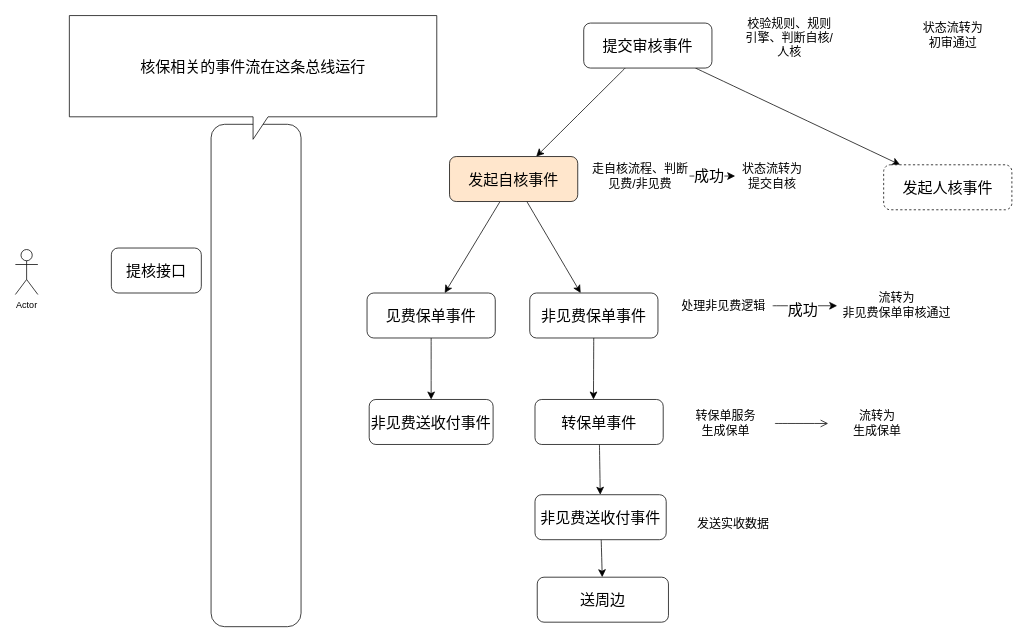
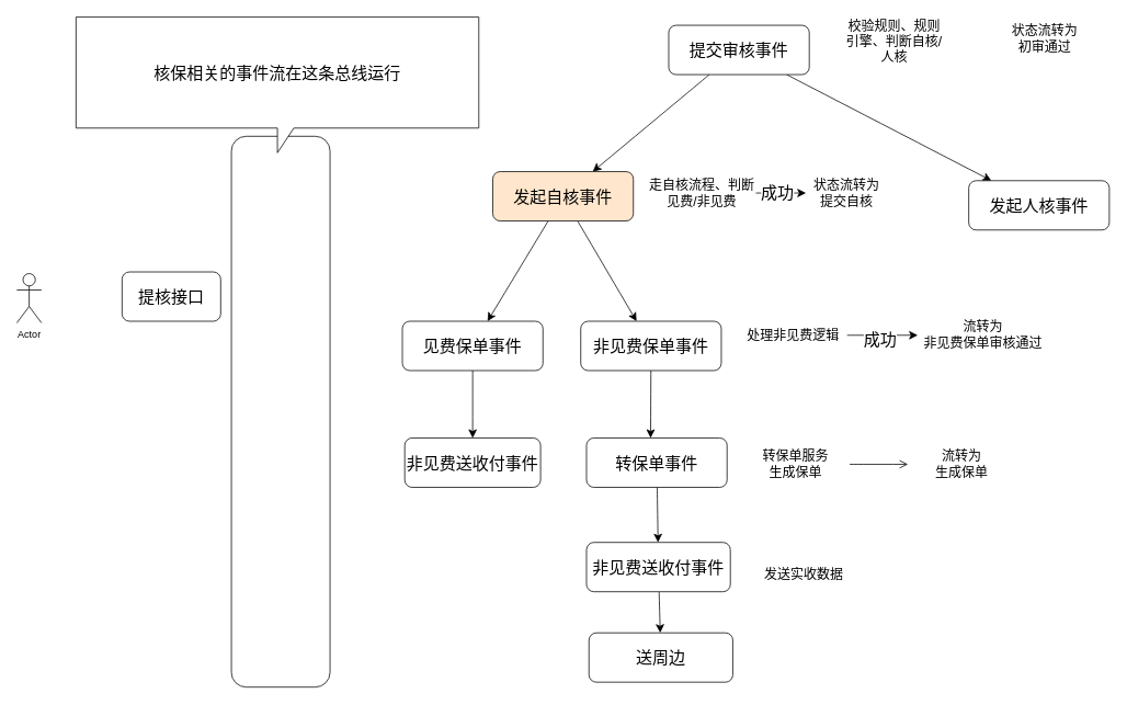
  <mxCell id="0" />
  <mxCell id="1" parent="0" />
  <mxCell id="2" style="edgeStyle=none;curved=1;rounded=0;orthogonalLoop=1;jettySize=auto;html=1;fontSize=12;startSize=8;endSize=8;" edge="1" parent="1" source="4" target="11"><mxGeometry relative="1" as="geometry" /></mxCell>
  <mxCell id="3" style="edgeStyle=none;curved=1;rounded=0;orthogonalLoop=1;jettySize=auto;html=1;fontSize=12;startSize=8;endSize=8;" edge="1" parent="1" source="4" target="17"><mxGeometry relative="1" as="geometry" /></mxCell>
- <mxCell id="4" value="&lt;font style=&quot;font-size: 20px;&quot;&gt;提交审核事件&lt;/font&gt;" style="rounded=1;whiteSpace=wrap;html=1;" vertex="1" parent="1"><mxGeometry x="778" y="30" width="171" height="60" as="geometry" /></mxCell>
+ <mxCell id="4" value="&lt;font style=&quot;font-size: 20px;&quot;&gt;提交审核事件&lt;/font&gt;" style="rounded=1;whiteSpace=wrap;html=1;" vertex="1" parent="1"><mxGeometry x="813" y="30" width="171" height="60" as="geometry" /></mxCell>
  <mxCell id="5" value="Actor" style="shape=umlActor;verticalLabelPosition=bottom;verticalAlign=top;html=1;outlineConnect=0;" vertex="1" parent="1"><mxGeometry x="20" y="332" width="30" height="60" as="geometry" /></mxCell>
  <mxCell id="6" value="&lt;font style=&quot;font-size: 20px;&quot;&gt;提核接口&lt;/font&gt;" style="rounded=1;whiteSpace=wrap;html=1;" vertex="1" parent="1"><mxGeometry x="148" y="330" width="120" height="60" as="geometry" /></mxCell>
  <mxCell id="7" value="" style="rounded=1;whiteSpace=wrap;html=1;" vertex="1" parent="1"><mxGeometry x="281" y="165" width="120" height="670" as="geometry" /></mxCell>
  <mxCell id="8" value="&lt;font style=&quot;font-size: 20px;&quot;&gt;核保相关的事件流在这条总线运行&lt;/font&gt;" style="shape=callout;whiteSpace=wrap;html=1;perimeter=calloutPerimeter;" vertex="1" parent="1"><mxGeometry x="92" y="20" width="490" height="165" as="geometry" /></mxCell>
  <mxCell id="9" style="edgeStyle=none;curved=1;rounded=0;orthogonalLoop=1;jettySize=auto;html=1;fontSize=12;startSize=8;endSize=8;" edge="1" parent="1" source="11" target="13"><mxGeometry relative="1" as="geometry" /></mxCell>
  <mxCell id="10" style="edgeStyle=none;curved=1;rounded=0;orthogonalLoop=1;jettySize=auto;html=1;fontSize=12;startSize=8;endSize=8;" edge="1" parent="1" source="11" target="14"><mxGeometry relative="1" as="geometry" /></mxCell>
  <mxCell id="11" value="&lt;font style=&quot;font-size: 20px;&quot;&gt;发起自核事件&lt;/font&gt;" style="rounded=1;whiteSpace=wrap;html=1;fillColor=#ffe6cc;" vertex="1" parent="1"><mxGeometry x="599" y="208" width="171" height="60" as="geometry" /></mxCell>
  <mxCell id="12" value="" style="edgeStyle=none;curved=1;rounded=0;orthogonalLoop=1;jettySize=auto;html=1;fontSize=12;startSize=8;endSize=8;" edge="1" parent="1" source="13" target="36"><mxGeometry relative="1" as="geometry" /></mxCell>
  <mxCell id="13" value="&lt;font style=&quot;font-size: 20px;&quot;&gt;见费保单事件&lt;/font&gt;" style="rounded=1;whiteSpace=wrap;html=1;" vertex="1" parent="1"><mxGeometry x="489" y="390" width="171" height="60" as="geometry" /></mxCell>
  <mxCell id="14" value="&lt;font style=&quot;font-size: 20px;&quot;&gt;非见费保单事件&lt;/font&gt;" style="rounded=1;whiteSpace=wrap;html=1;" vertex="1" parent="1"><mxGeometry x="706" y="390" width="171" height="60" as="geometry" /></mxCell>
  <mxCell id="15" value="" style="edgeStyle=none;curved=1;rounded=0;orthogonalLoop=1;jettySize=auto;html=1;fontSize=12;startSize=8;endSize=8;" edge="1" parent="1" source="16" target="35"><mxGeometry relative="1" as="geometry" /></mxCell>
  <mxCell id="16" value="&lt;font style=&quot;font-size: 20px;&quot;&gt;转保单事件&lt;/font&gt;" style="rounded=1;whiteSpace=wrap;html=1;" vertex="1" parent="1"><mxGeometry x="713" y="532" width="171" height="60" as="geometry" /></mxCell>
- <mxCell id="17" value="&lt;font style=&quot;font-size: 20px;&quot;&gt;发起人核事件&lt;/font&gt;" style="rounded=1;whiteSpace=wrap;html=1;dashed=1;" vertex="1" parent="1"><mxGeometry x="1178" y="219" width="171" height="60" as="geometry" /></mxCell>
+ <mxCell id="17" value="&lt;font style=&quot;font-size: 20px;&quot;&gt;发起人核事件&lt;/font&gt;" style="rounded=1;whiteSpace=wrap;html=1;" vertex="1" parent="1"><mxGeometry x="1178" y="219" width="171" height="60" as="geometry" /></mxCell>
  <mxCell id="18" style="edgeStyle=none;curved=1;rounded=0;orthogonalLoop=1;jettySize=auto;html=1;entryX=0.456;entryY=0;entryDx=0;entryDy=0;entryPerimeter=0;fontSize=12;startSize=8;endSize=8;" edge="1" parent="1" source="14" target="16"><mxGeometry relative="1" as="geometry" /></mxCell>
- <mxCell id="19" value="校验规则、规则引擎、判断自核/人核" style="text;html=1;align=center;verticalAlign=middle;whiteSpace=wrap;rounded=0;fontSize=16;" vertex="1" parent="1"><mxGeometry x="989" y="30" width="127" height="39" as="geometry" /></mxCell>
+ <mxCell id="19" value="校验规则、规则引擎、判断自核/人核" style="text;html=1;align=center;verticalAlign=middle;whiteSpace=wrap;rounded=0;fontSize=16;" vertex="1" parent="1"><mxGeometry x="1024" y="30" width="127" height="39" as="geometry" /></mxCell>
  <mxCell id="20" value="" style="edgeStyle=none;curved=1;rounded=0;orthogonalLoop=1;jettySize=auto;html=1;fontSize=12;startSize=8;endSize=8;" edge="1" parent="1" source="22" target="24"><mxGeometry relative="1" as="geometry" /></mxCell>
  <mxCell id="21" value="&lt;font style=&quot;font-size: 20px;&quot;&gt;成功&lt;/font&gt;" style="edgeLabel;html=1;align=center;verticalAlign=middle;resizable=0;points=[];fontSize=12;" vertex="1" connectable="0" parent="20"><mxGeometry x="-0.552" y="2" relative="1" as="geometry"><mxPoint x="11" as="offset" /></mxGeometry></mxCell>
  <mxCell id="22" value="走自核流程、判断见费/非见费" style="text;html=1;align=center;verticalAlign=middle;whiteSpace=wrap;rounded=0;fontSize=16;" vertex="1" parent="1"><mxGeometry x="788" y="219" width="131" height="30" as="geometry" /></mxCell>
  <mxCell id="23" value="状态流转为&lt;div&gt;初审通过&lt;/div&gt;" style="text;html=1;align=center;verticalAlign=middle;whiteSpace=wrap;rounded=0;fontSize=16;" vertex="1" parent="1"><mxGeometry x="1207" y="27" width="127" height="39" as="geometry" /></mxCell>
  <mxCell id="24" value="状态流转为&lt;div&gt;提交自核&lt;/div&gt;" style="text;html=1;align=center;verticalAlign=middle;whiteSpace=wrap;rounded=0;fontSize=16;" vertex="1" parent="1"><mxGeometry x="980" y="219" width="99" height="30" as="geometry" /></mxCell>
  <mxCell id="25" value="" style="edgeStyle=none;curved=1;rounded=0;orthogonalLoop=1;jettySize=auto;html=1;fontSize=12;startSize=8;endSize=8;" edge="1" parent="1" source="27" target="30"><mxGeometry relative="1" as="geometry" /></mxCell>
  <mxCell id="26" value="&lt;font style=&quot;font-size: 20px;&quot;&gt;成功&lt;/font&gt;" style="edgeLabel;html=1;align=center;verticalAlign=middle;resizable=0;points=[];fontSize=12;" vertex="1" connectable="0" parent="25"><mxGeometry x="-0.098" y="-4" relative="1" as="geometry"><mxPoint as="offset" /></mxGeometry></mxCell>
  <mxCell id="27" value="处理非见费逻辑" style="text;html=1;align=center;verticalAlign=middle;whiteSpace=wrap;rounded=0;fontSize=16;" vertex="1" parent="1"><mxGeometry x="899" y="392" width="131" height="30" as="geometry" /></mxCell>
  <mxCell id="28" value="" style="edgeStyle=none;curved=1;rounded=0;orthogonalLoop=1;jettySize=auto;html=1;fontSize=12;startSize=8;endSize=8;endArrow=open;" edge="1" parent="1" source="29" target="31"><mxGeometry relative="1" as="geometry" /></mxCell>
  <mxCell id="29" value="转保单服务&lt;div&gt;生成保单&lt;/div&gt;" style="text;html=1;align=center;verticalAlign=middle;whiteSpace=wrap;rounded=0;fontSize=16;" vertex="1" parent="1"><mxGeometry x="902" y="549" width="131" height="30" as="geometry" /></mxCell>
  <mxCell id="30" value="流转为&lt;div&gt;非见费保单审核通过&lt;/div&gt;" style="text;html=1;align=center;verticalAlign=middle;whiteSpace=wrap;rounded=0;fontSize=16;" vertex="1" parent="1"><mxGeometry x="1116" y="392" width="159" height="30" as="geometry" /></mxCell>
  <mxCell id="31" value="&lt;div&gt;流转为&lt;/div&gt;&lt;div&gt;生成保单&lt;/div&gt;" style="text;html=1;align=center;verticalAlign=middle;whiteSpace=wrap;rounded=0;fontSize=16;" vertex="1" parent="1"><mxGeometry x="1104" y="549" width="131" height="30" as="geometry" /></mxCell>
  <mxCell id="32" style="edgeStyle=none;curved=1;rounded=0;orthogonalLoop=1;jettySize=auto;html=1;exitX=0;exitY=0.5;exitDx=0;exitDy=0;fontSize=12;startSize=8;endSize=8;" edge="1" parent="1" source="23" target="23"><mxGeometry relative="1" as="geometry" /></mxCell>
  <mxCell id="33" style="edgeStyle=none;curved=1;rounded=0;orthogonalLoop=1;jettySize=auto;html=1;exitX=0;exitY=0.5;exitDx=0;exitDy=0;fontSize=12;startSize=8;endSize=8;" edge="1" parent="1" source="23" target="23"><mxGeometry relative="1" as="geometry" /></mxCell>
  <mxCell id="34" value="" style="edgeStyle=none;curved=1;rounded=0;orthogonalLoop=1;jettySize=auto;html=1;fontSize=12;startSize=8;endSize=8;" edge="1" parent="1" source="35" target="37"><mxGeometry relative="1" as="geometry" /></mxCell>
  <mxCell id="35" value="&lt;span style=&quot;font-size: 20px;&quot;&gt;非见费送收付事件&lt;/span&gt;" style="whiteSpace=wrap;html=1;rounded=1;" vertex="1" parent="1"><mxGeometry x="713" y="659" width="175" height="60" as="geometry" /></mxCell>
  <mxCell id="36" value="&lt;span style=&quot;font-size: 20px;&quot;&gt;非见费送收付事件&lt;/span&gt;" style="whiteSpace=wrap;html=1;rounded=1;" vertex="1" parent="1"><mxGeometry x="491.87" y="532" width="165.25" height="60" as="geometry" /></mxCell>
  <mxCell id="37" value="&lt;font style=&quot;font-size: 20px;&quot;&gt;送周边&lt;/font&gt;" style="whiteSpace=wrap;html=1;rounded=1;" vertex="1" parent="1"><mxGeometry x="716" y="769" width="175" height="60" as="geometry" /></mxCell>
  <mxCell id="38" value="发送实收数据" style="text;html=1;align=center;verticalAlign=middle;whiteSpace=wrap;rounded=0;fontSize=16;" vertex="1" parent="1"><mxGeometry x="912" y="683" width="131" height="30" as="geometry" /></mxCell>
